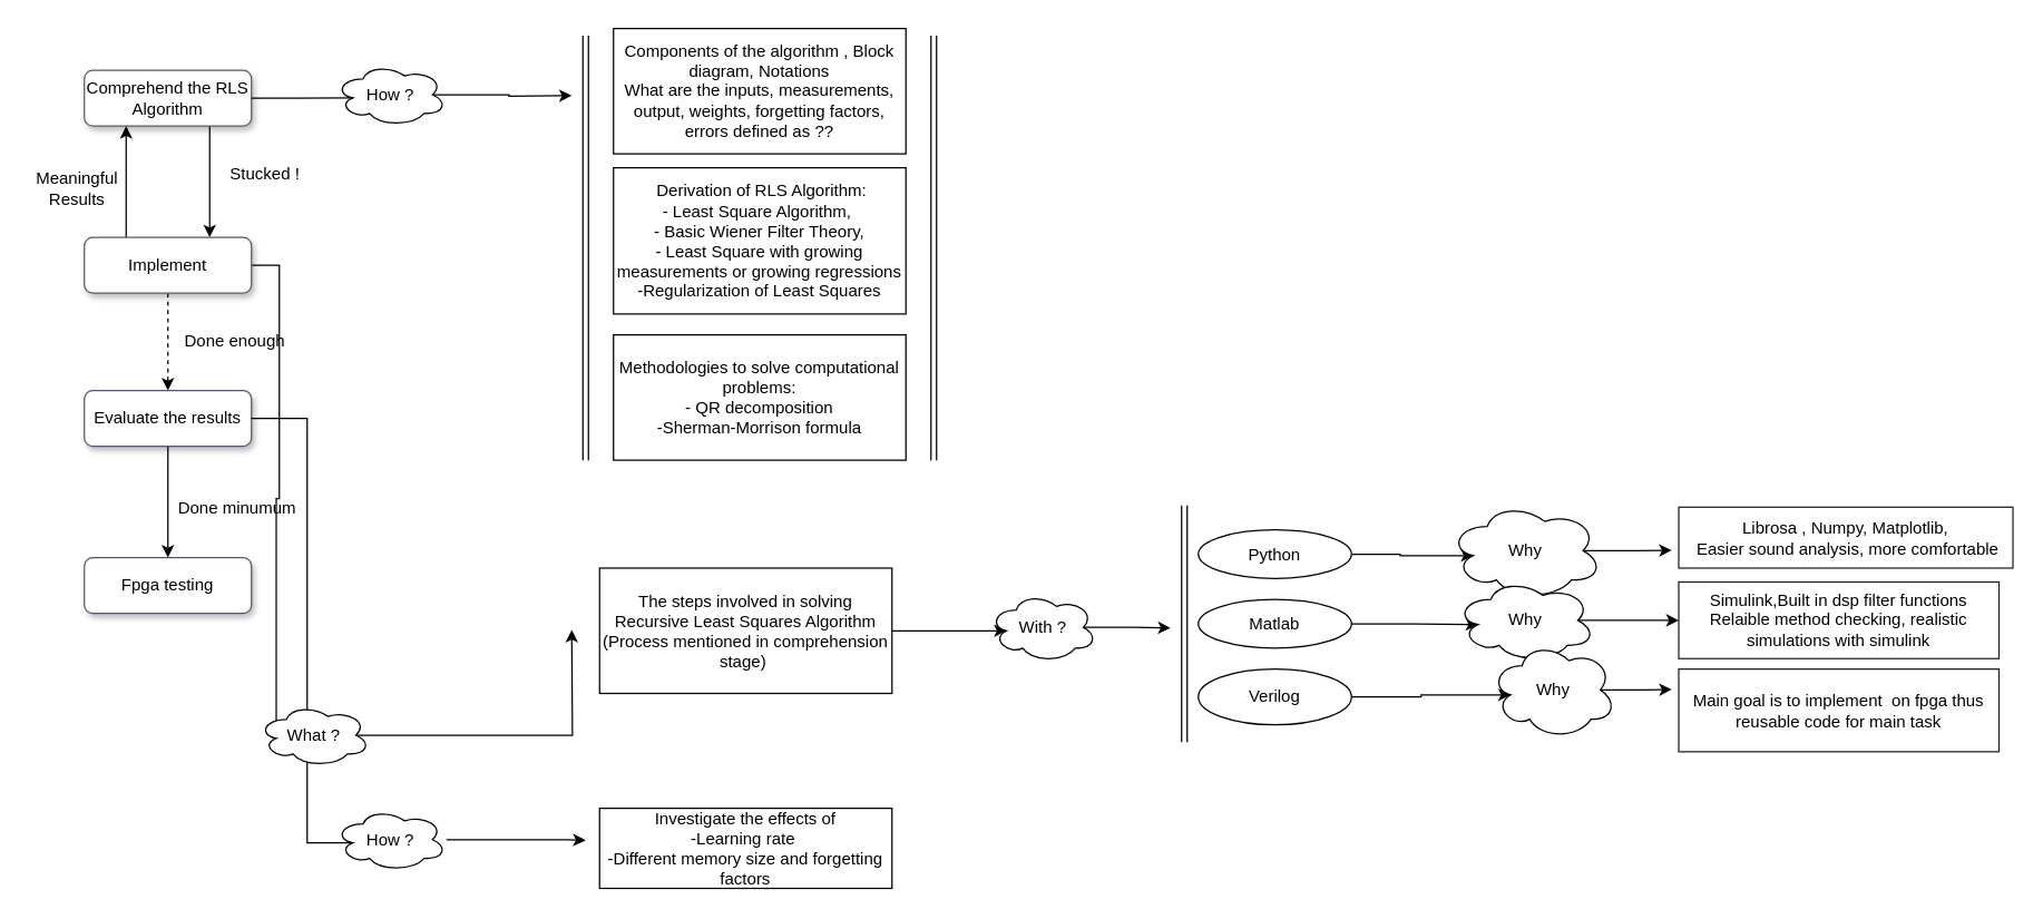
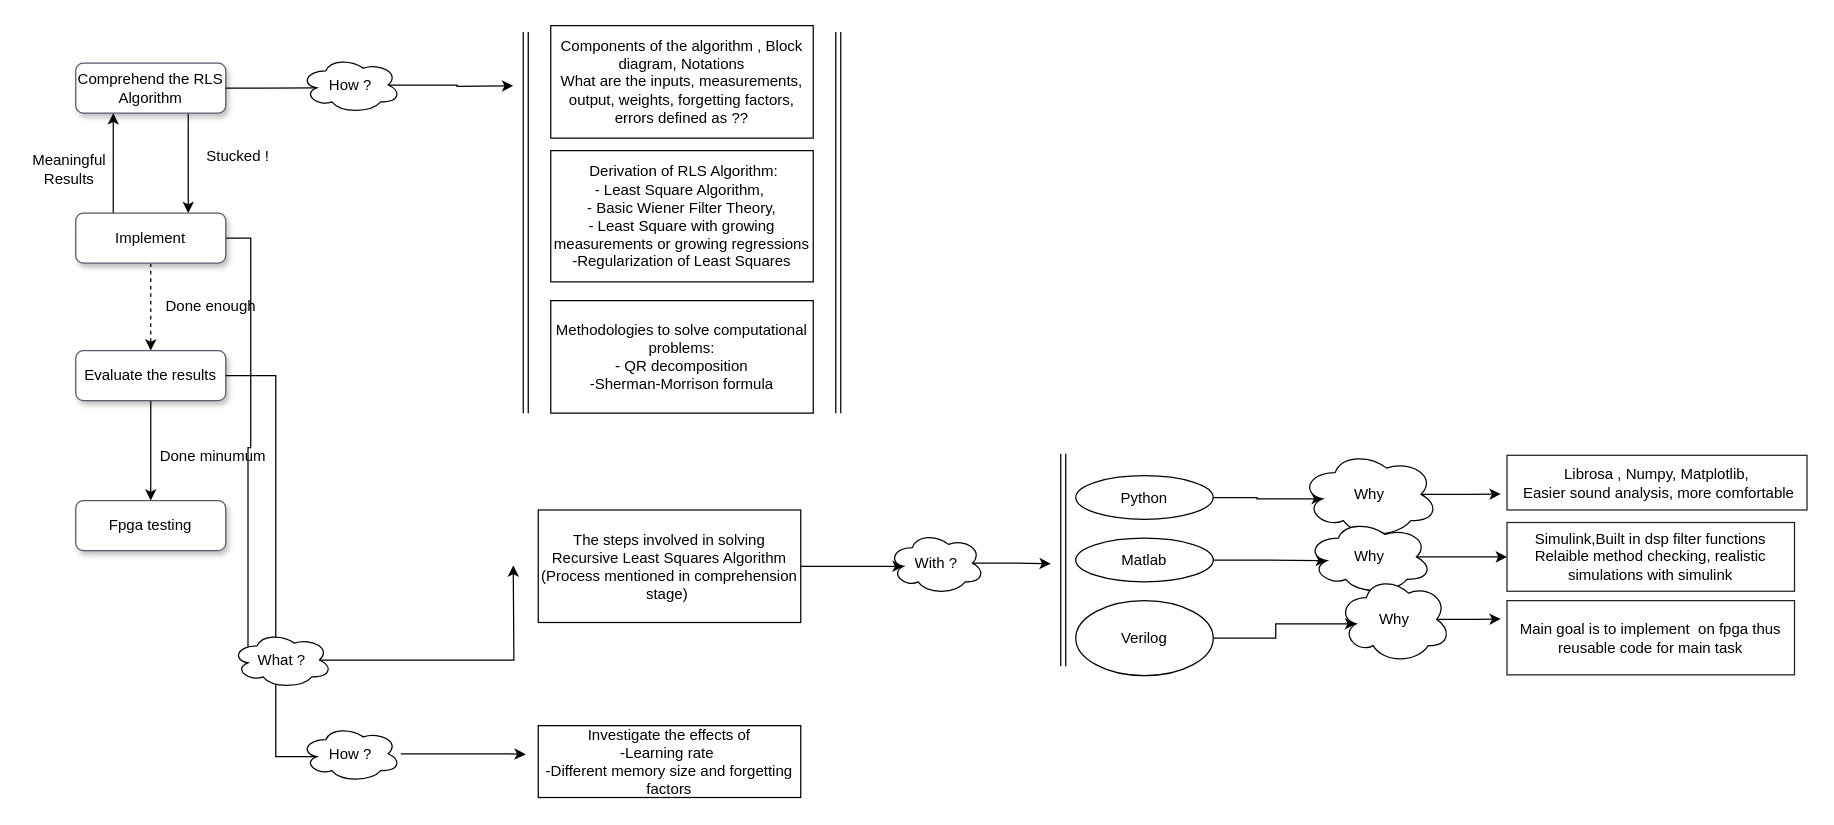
  <mxCell id="0" />
  <mxCell id="1" parent="0" />
  <mxCell id="2" style="edgeStyle=orthogonalEdgeStyle;rounded=0;orthogonalLoop=1;jettySize=auto;html=1;exitX=0.75;exitY=1;exitDx=0;exitDy=0;entryX=0.75;entryY=0;entryDx=0;entryDy=0;" edge="1" parent="1" source="3" target="7"><mxGeometry relative="1" as="geometry" /></mxCell>
  <mxCell id="3" value="Comprehend the RLS Algorithm" style="rounded=1;whiteSpace=wrap;html=1;fontSize=12;glass=0;strokeWidth=1;shadow=1;strokeColor=#5E566B;" parent="1" vertex="1"><mxGeometry x="60" y="50" width="120" height="40" as="geometry" /></mxCell>
  <mxCell id="4" style="edgeStyle=orthogonalEdgeStyle;rounded=0;orthogonalLoop=1;jettySize=auto;html=1;exitX=1;exitY=0.5;exitDx=0;exitDy=0;entryX=0.16;entryY=0.55;entryDx=0;entryDy=0;entryPerimeter=0;" parent="1" source="7" target="24" edge="1"><mxGeometry relative="1" as="geometry"><mxPoint x="254" y="420" as="targetPoint" /></mxGeometry></mxCell>
  <mxCell id="5" style="edgeStyle=orthogonalEdgeStyle;rounded=0;orthogonalLoop=1;jettySize=auto;html=1;exitX=0.5;exitY=1;exitDx=0;exitDy=0;entryX=0.5;entryY=0;entryDx=0;entryDy=0;dashed=1;" edge="1" parent="1" source="7" target="11"><mxGeometry relative="1" as="geometry" /></mxCell>
  <mxCell id="6" style="edgeStyle=orthogonalEdgeStyle;rounded=0;orthogonalLoop=1;jettySize=auto;html=1;exitX=0.25;exitY=0;exitDx=0;exitDy=0;entryX=0.25;entryY=1;entryDx=0;entryDy=0;" edge="1" parent="1" source="7" target="3"><mxGeometry relative="1" as="geometry" /></mxCell>
  <mxCell id="7" value="Implement" style="rounded=1;whiteSpace=wrap;html=1;fontSize=12;glass=0;strokeWidth=1;shadow=1;strokeColor=#5E566B;" parent="1" vertex="1"><mxGeometry x="60" y="170" width="120" height="40" as="geometry" /></mxCell>
  <mxCell id="8" value="Fpga testing" style="rounded=1;whiteSpace=wrap;html=1;fontSize=12;glass=0;strokeWidth=1;shadow=1;strokeColor=#5E566B;" parent="1" vertex="1"><mxGeometry x="60" y="400" width="120" height="40" as="geometry" /></mxCell>
  <mxCell id="9" style="rounded=0;orthogonalLoop=1;jettySize=auto;html=1;exitX=1;exitY=0.5;exitDx=0;exitDy=0;edgeStyle=orthogonalEdgeStyle;startArrow=none;" parent="1" source="18" edge="1"><mxGeometry relative="1" as="geometry"><mxPoint x="420" y="603" as="targetPoint" /><Array as="points"><mxPoint x="400" y="603" /></Array></mxGeometry></mxCell>
  <mxCell id="10" style="edgeStyle=orthogonalEdgeStyle;rounded=0;orthogonalLoop=1;jettySize=auto;html=1;exitX=0.5;exitY=1;exitDx=0;exitDy=0;entryX=0.5;entryY=0;entryDx=0;entryDy=0;" edge="1" parent="1" source="11" target="8"><mxGeometry relative="1" as="geometry" /></mxCell>
  <mxCell id="11" value="Evaluate the results" style="rounded=1;whiteSpace=wrap;html=1;fontSize=12;glass=0;strokeWidth=1;shadow=1;strokeColor=#5E566B;" parent="1" vertex="1"><mxGeometry x="60" y="280" width="120" height="40" as="geometry" /></mxCell>
  <mxCell id="12" style="edgeStyle=orthogonalEdgeStyle;rounded=0;orthogonalLoop=1;jettySize=auto;html=1;exitX=0.875;exitY=0.5;exitDx=0;exitDy=0;exitPerimeter=0;" parent="1" source="13" edge="1"><mxGeometry relative="1" as="geometry"><mxPoint x="410" y="68.143" as="targetPoint" /></mxGeometry></mxCell>
  <mxCell id="13" value="How ?" style="ellipse;shape=cloud;whiteSpace=wrap;html=1;" parent="1" vertex="1"><mxGeometry x="240" y="45" width="80" height="45" as="geometry" /></mxCell>
  <mxCell id="14" value="" style="edgeStyle=orthogonalEdgeStyle;rounded=0;orthogonalLoop=1;jettySize=auto;html=1;exitX=1;exitY=0.5;exitDx=0;exitDy=0;endArrow=none;entryX=0.16;entryY=0.55;entryDx=0;entryDy=0;entryPerimeter=0;" parent="1" source="3" target="13" edge="1"><mxGeometry relative="1" as="geometry"><mxPoint x="340" y="69.571" as="targetPoint" /><mxPoint x="180" y="70" as="sourcePoint" /></mxGeometry></mxCell>
  <mxCell id="15" value="Components of the algorithm , Block diagram, Notations&lt;br&gt;What are the inputs, measurements, output, weights, forgetting factors, errors defined as ??" style="text;html=1;strokeColor=#050505;fillColor=none;align=center;verticalAlign=middle;whiteSpace=wrap;rounded=0;" parent="1" vertex="1"><mxGeometry x="440" y="20" width="210" height="90" as="geometry" /></mxCell>
  <mxCell id="16" value="&amp;nbsp;Derivation of RLS Algorithm: &lt;br&gt;- Least Square Algorithm,&amp;nbsp;&lt;br&gt;- Basic Wiener Filter Theory, &lt;br&gt;- Least Square with growing measurements or growing regressions&lt;br&gt;-Regularization of Least Squares" style="rounded=0;whiteSpace=wrap;html=1;strokeColor=#050505;" parent="1" vertex="1"><mxGeometry x="440" y="120" width="210" height="105" as="geometry" /></mxCell>
  <mxCell id="17" value="Methodologies to solve computational problems:&lt;br&gt;- QR decomposition&lt;br&gt;-Sherman-Morrison formula" style="rounded=0;whiteSpace=wrap;html=1;" parent="1" vertex="1"><mxGeometry x="440" y="240" width="210" height="90" as="geometry" /></mxCell>
  <mxCell id="18" value="How ?" style="ellipse;shape=cloud;whiteSpace=wrap;html=1;" parent="1" vertex="1"><mxGeometry x="240" y="580" width="80" height="45" as="geometry" /></mxCell>
  <mxCell id="19" value="" style="rounded=0;orthogonalLoop=1;jettySize=auto;html=1;exitX=1;exitY=0.5;exitDx=0;exitDy=0;edgeStyle=orthogonalEdgeStyle;endArrow=none;entryX=0.16;entryY=0.55;entryDx=0;entryDy=0;entryPerimeter=0;" parent="1" source="11" target="18" edge="1"><mxGeometry relative="1" as="geometry"><mxPoint x="220" y="610" as="targetPoint" /><mxPoint x="180" y="300" as="sourcePoint" /><Array as="points"><mxPoint x="220" y="300" /><mxPoint x="220" y="605" /></Array></mxGeometry></mxCell>
  <mxCell id="20" value="Investigate the effects of &lt;br&gt;-Learning rate&amp;nbsp;&lt;br&gt;-Different memory size and forgetting factors" style="rounded=0;whiteSpace=wrap;html=1;" parent="1" vertex="1"><mxGeometry x="430" y="580" width="210" height="57.5" as="geometry" /></mxCell>
  <mxCell id="21" value="" style="shape=link;html=1;rounded=0;" parent="1" edge="1"><mxGeometry width="100" relative="1" as="geometry"><mxPoint x="420" y="25" as="sourcePoint" /><mxPoint x="420" y="330" as="targetPoint" /></mxGeometry></mxCell>
  <mxCell id="22" value="" style="shape=link;html=1;rounded=0;" parent="1" edge="1"><mxGeometry width="100" relative="1" as="geometry"><mxPoint x="670" y="25" as="sourcePoint" /><mxPoint x="670" y="330" as="targetPoint" /></mxGeometry></mxCell>
  <mxCell id="23" style="edgeStyle=orthogonalEdgeStyle;rounded=0;orthogonalLoop=1;jettySize=auto;html=1;exitX=0.875;exitY=0.5;exitDx=0;exitDy=0;exitPerimeter=0;" parent="1" source="24" edge="1"><mxGeometry relative="1" as="geometry"><mxPoint x="410" y="451.857" as="targetPoint" /></mxGeometry></mxCell>
  <mxCell id="24" value="What ?" style="ellipse;shape=cloud;whiteSpace=wrap;html=1;" parent="1" vertex="1"><mxGeometry x="185" y="505" width="80" height="45" as="geometry" /></mxCell>
  <mxCell id="25" style="edgeStyle=orthogonalEdgeStyle;rounded=0;orthogonalLoop=1;jettySize=auto;html=1;exitX=1;exitY=0.5;exitDx=0;exitDy=0;entryX=0.16;entryY=0.55;entryDx=0;entryDy=0;entryPerimeter=0;" parent="1" source="26" target="38" edge="1"><mxGeometry relative="1" as="geometry"><mxPoint x="1050" y="450.429" as="targetPoint" /></mxGeometry></mxCell>
  <mxCell id="26" value="Matlab" style="ellipse;whiteSpace=wrap;html=1;" parent="1" vertex="1"><mxGeometry x="860" y="430" width="110" height="35" as="geometry" /></mxCell>
  <mxCell id="27" style="edgeStyle=orthogonalEdgeStyle;rounded=0;orthogonalLoop=1;jettySize=auto;html=1;exitX=1;exitY=0.5;exitDx=0;exitDy=0;entryX=0.16;entryY=0.55;entryDx=0;entryDy=0;entryPerimeter=0;" parent="1" source="28" target="36" edge="1"><mxGeometry relative="1" as="geometry"><mxPoint x="1040" y="397.571" as="targetPoint" /></mxGeometry></mxCell>
  <mxCell id="28" value="Python" style="ellipse;whiteSpace=wrap;html=1;" parent="1" vertex="1"><mxGeometry x="860" y="380" width="110" height="35" as="geometry" /></mxCell>
  <mxCell id="29" style="edgeStyle=orthogonalEdgeStyle;rounded=0;orthogonalLoop=1;jettySize=auto;html=1;exitX=1;exitY=0.5;exitDx=0;exitDy=0;entryX=0.16;entryY=0.55;entryDx=0;entryDy=0;entryPerimeter=0;" parent="1" source="30" target="40" edge="1"><mxGeometry relative="1" as="geometry"><mxPoint x="1060" y="497.571" as="targetPoint" /></mxGeometry></mxCell>
- <mxCell id="30" value="Verilog" style="ellipse;whiteSpace=wrap;html=1;" parent="1" vertex="1"><mxGeometry x="860" y="480" width="110" height="40" as="geometry" /></mxCell>
+ <mxCell id="30" value="Verilog" style="ellipse;whiteSpace=wrap;html=1;" parent="1" vertex="1"><mxGeometry x="860" y="480" width="110" height="60" as="geometry" /></mxCell>
  <mxCell id="31" style="edgeStyle=orthogonalEdgeStyle;rounded=0;orthogonalLoop=1;jettySize=auto;html=1;exitX=1;exitY=0.5;exitDx=0;exitDy=0;entryX=0.16;entryY=0.55;entryDx=0;entryDy=0;entryPerimeter=0;" parent="1" source="32" target="34" edge="1"><mxGeometry relative="1" as="geometry" /></mxCell>
  <mxCell id="32" value="The steps involved in solving Recursive Least Squares Algorithm&lt;br&gt;(Process mentioned in comprehension stage)&amp;nbsp;" style="text;html=1;strokeColor=#050505;fillColor=none;align=center;verticalAlign=middle;whiteSpace=wrap;rounded=0;" parent="1" vertex="1"><mxGeometry x="430" y="407.5" width="210" height="90" as="geometry" /></mxCell>
  <mxCell id="33" style="edgeStyle=orthogonalEdgeStyle;rounded=0;orthogonalLoop=1;jettySize=auto;html=1;exitX=0.875;exitY=0.5;exitDx=0;exitDy=0;exitPerimeter=0;" edge="1" parent="1" source="34"><mxGeometry relative="1" as="geometry"><mxPoint x="840" y="450.429" as="targetPoint" /></mxGeometry></mxCell>
  <mxCell id="34" value="With ?" style="ellipse;shape=cloud;whiteSpace=wrap;html=1;" parent="1" vertex="1"><mxGeometry x="710" y="425" width="77" height="50" as="geometry" /></mxCell>
  <mxCell id="35" style="edgeStyle=orthogonalEdgeStyle;rounded=0;orthogonalLoop=1;jettySize=auto;html=1;exitX=0.875;exitY=0.5;exitDx=0;exitDy=0;exitPerimeter=0;" edge="1" parent="1" source="36"><mxGeometry relative="1" as="geometry"><mxPoint x="1200" y="394.714" as="targetPoint" /></mxGeometry></mxCell>
  <mxCell id="36" value="Why" style="ellipse;shape=cloud;whiteSpace=wrap;html=1;" parent="1" vertex="1"><mxGeometry x="1040" y="360" width="110" height="70" as="geometry" /></mxCell>
  <mxCell id="37" style="edgeStyle=orthogonalEdgeStyle;rounded=0;orthogonalLoop=1;jettySize=auto;html=1;exitX=0.875;exitY=0.5;exitDx=0;exitDy=0;exitPerimeter=0;" edge="1" parent="1" source="38" target="42"><mxGeometry relative="1" as="geometry" /></mxCell>
  <mxCell id="38" value="Why" style="ellipse;shape=cloud;whiteSpace=wrap;html=1;" parent="1" vertex="1"><mxGeometry x="1045" y="415" width="100" height="60" as="geometry" /></mxCell>
  <mxCell id="39" style="edgeStyle=orthogonalEdgeStyle;rounded=0;orthogonalLoop=1;jettySize=auto;html=1;exitX=0.875;exitY=0.5;exitDx=0;exitDy=0;exitPerimeter=0;" edge="1" parent="1" source="40"><mxGeometry relative="1" as="geometry"><mxPoint x="1200" y="494.714" as="targetPoint" /></mxGeometry></mxCell>
  <mxCell id="40" value="Why" style="ellipse;shape=cloud;whiteSpace=wrap;html=1;" parent="1" vertex="1"><mxGeometry x="1070" y="460" width="90" height="70" as="geometry" /></mxCell>
  <mxCell id="41" value="Librosa , Numpy, Matplotlib,&lt;br&gt;&amp;nbsp;Easier sound analysis, more comfortable" style="text;html=1;strokeColor=#212121;fillColor=none;align=center;verticalAlign=middle;whiteSpace=wrap;rounded=0;" vertex="1" parent="1"><mxGeometry x="1205" y="363.75" width="240" height="43.75" as="geometry" /></mxCell>
  <mxCell id="42" value="Simulink,Built in dsp filter functions&lt;br&gt;Relaible method checking, realistic simulations with simulink" style="text;html=1;strokeColor=#212121;fillColor=none;align=center;verticalAlign=middle;whiteSpace=wrap;rounded=0;" vertex="1" parent="1"><mxGeometry x="1205" y="417.5" width="230" height="55" as="geometry" /></mxCell>
  <mxCell id="43" value="Main goal is to implement&amp;nbsp; on fpga thus reusable code for main task" style="text;html=1;strokeColor=#212121;fillColor=none;align=center;verticalAlign=middle;whiteSpace=wrap;rounded=0;" vertex="1" parent="1"><mxGeometry x="1205" y="480" width="230" height="59.38" as="geometry" /></mxCell>
  <mxCell id="44" value="" style="shape=link;html=1;rounded=0;" edge="1" parent="1"><mxGeometry width="100" relative="1" as="geometry"><mxPoint x="850" y="362.5" as="sourcePoint" /><mxPoint x="850" y="532.5" as="targetPoint" /></mxGeometry></mxCell>
  <mxCell id="45" value="Done enough&amp;nbsp;" style="text;html=1;strokeColor=none;fillColor=none;align=center;verticalAlign=middle;whiteSpace=wrap;rounded=0;" vertex="1" parent="1"><mxGeometry x="130" y="230" width="80" height="30" as="geometry" /></mxCell>
  <mxCell id="46" value="Done minumum" style="text;html=1;strokeColor=none;fillColor=none;align=center;verticalAlign=middle;whiteSpace=wrap;rounded=0;" vertex="1" parent="1"><mxGeometry x="120" y="350" width="100" height="30" as="geometry" /></mxCell>
  <mxCell id="47" value="Stucked !" style="text;html=1;strokeColor=none;fillColor=none;align=center;verticalAlign=middle;whiteSpace=wrap;rounded=0;" vertex="1" parent="1"><mxGeometry x="150" y="110" width="80" height="30" as="geometry" /></mxCell>
  <mxCell id="48" value="Meaningful Results" style="text;html=1;strokeColor=none;fillColor=none;align=center;verticalAlign=middle;whiteSpace=wrap;rounded=0;" vertex="1" parent="1"><mxGeometry x="20" y="110" width="70" height="50" as="geometry" /></mxCell>
